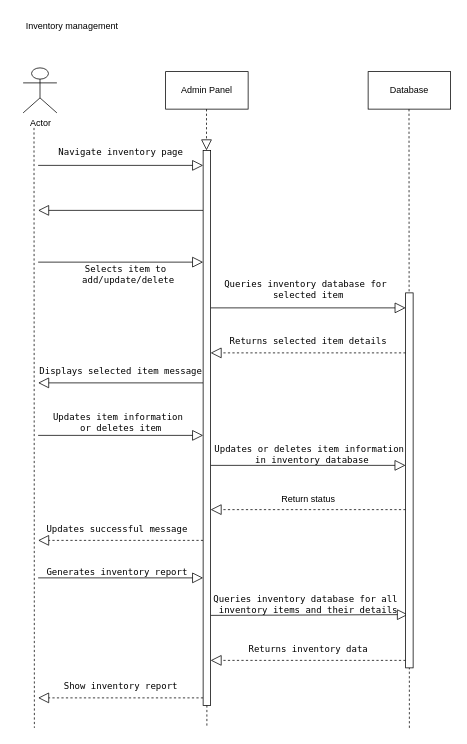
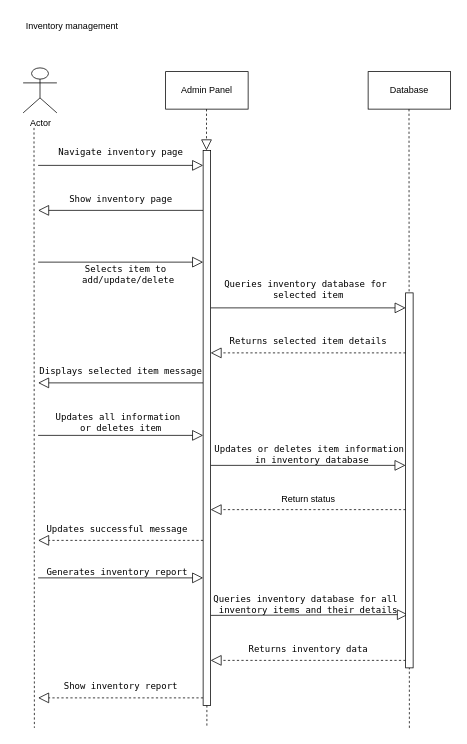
  <mxCell id="0" />
  <mxCell id="1" parent="0" />
  <mxCell id="2" value="Actor" style="shape=umlActor;verticalLabelPosition=bottom;verticalAlign=top;html=1;outlineConnect=0;" parent="1" vertex="1"><mxGeometry x="30" y="90" width="45" height="60" as="geometry" /></mxCell>
  <mxCell id="3" value="Database" style="html=1;whiteSpace=wrap;" parent="1" vertex="1"><mxGeometry x="490" y="95" width="110" height="50" as="geometry" /></mxCell>
  <mxCell id="4" value="Admin Panel" style="html=1;whiteSpace=wrap;" parent="1" vertex="1"><mxGeometry x="220" y="95" width="110" height="50" as="geometry" /></mxCell>
  <mxCell id="5" value="" style="endArrow=none;dashed=1;endFill=0;endSize=12;html=1;rounded=0;" parent="1" edge="1"><mxGeometry width="160" relative="1" as="geometry"><mxPoint x="44.5" y="170" as="sourcePoint" /><mxPoint x="45" y="970" as="targetPoint" /></mxGeometry></mxCell>
  <mxCell id="6" value="" style="endArrow=none;dashed=1;endFill=0;endSize=12;html=1;rounded=0;" parent="1" source="37" edge="1"><mxGeometry width="160" relative="1" as="geometry"><mxPoint x="274.5" y="145" as="sourcePoint" /><mxPoint x="275" y="970" as="targetPoint" /></mxGeometry></mxCell>
  <mxCell id="7" value="" style="endArrow=none;dashed=1;endFill=0;endSize=12;html=1;rounded=0;" parent="1" edge="1"><mxGeometry width="160" relative="1" as="geometry"><mxPoint x="544.5" y="145" as="sourcePoint" /><mxPoint x="545" y="970" as="targetPoint" /></mxGeometry></mxCell>
  <mxCell id="8" value="&lt;pre&gt;&lt;code class=&quot;!whitespace-pre hljs language-rust&quot;&gt;Navigate inventory page&lt;/code&gt;&lt;/pre&gt;" style="text;html=1;align=center;verticalAlign=middle;resizable=0;points=[];autosize=1;strokeColor=none;fillColor=none;" parent="1" vertex="1"><mxGeometry x="70" y="178" width="180" height="50" as="geometry" /></mxCell>
+ <mxCell id="9" value="&lt;pre&gt;&lt;code class=&quot;!whitespace-pre hljs language-rust&quot;&gt;Show inventory page&lt;/code&gt;&lt;/pre&gt;" style="text;html=1;align=center;verticalAlign=middle;resizable=0;points=[];autosize=1;strokeColor=none;fillColor=none;" parent="1" vertex="1"><mxGeometry x="80" y="240" width="160" height="50" as="geometry" /></mxCell>
  <mxCell id="10" value="&lt;pre&gt;&lt;code class=&quot;!whitespace-pre hljs language-rust&quot;&gt;Selects item to &lt;br&gt;add/update/delete&lt;/code&gt;&lt;/pre&gt;" style="text;html=1;align=center;verticalAlign=middle;resizable=0;points=[];autosize=1;strokeColor=none;fillColor=none;" parent="1" vertex="1"><mxGeometry x="100" y="330" width="140" height="70" as="geometry" /></mxCell>
  <mxCell id="11" value="&lt;pre&gt;&lt;code class=&quot;!whitespace-pre hljs language-rust&quot;&gt;Queries inventory database for &lt;br&gt;&lt;span class=&quot;hljs-title class_&quot;&gt;selected&lt;/span&gt; item&lt;/code&gt;&lt;/pre&gt;" style="text;html=1;align=center;verticalAlign=middle;resizable=0;points=[];autosize=1;strokeColor=none;fillColor=none;" parent="1" vertex="1"><mxGeometry x="290" y="350" width="240" height="70" as="geometry" /></mxCell>
  <mxCell id="12" value="&lt;pre&gt;&lt;code class=&quot;!whitespace-pre hljs language-rust&quot;&gt;Returns selected item details&lt;/code&gt;&lt;/pre&gt;" style="text;html=1;align=center;verticalAlign=middle;resizable=0;points=[];autosize=1;strokeColor=none;fillColor=none;" parent="1" vertex="1"><mxGeometry x="295" y="430" width="230" height="50" as="geometry" /></mxCell>
  <mxCell id="13" value="&lt;pre&gt;&lt;code class=&quot;!whitespace-pre hljs language-rust&quot;&gt;Displays selected item message&lt;/code&gt;&lt;/pre&gt;" style="text;html=1;align=center;verticalAlign=middle;resizable=0;points=[];autosize=1;strokeColor=none;fillColor=none;" parent="1" vertex="1"><mxGeometry x="45" y="470" width="230" height="50" as="geometry" /></mxCell>
- <mxCell id="14" value="&lt;pre&gt;&lt;code class=&quot;!whitespace-pre hljs language-rust&quot;&gt;Updates item information &lt;br&gt;or deletes item&lt;/code&gt;&lt;/pre&gt;" style="text;html=1;align=center;verticalAlign=middle;resizable=0;points=[];autosize=1;strokeColor=none;fillColor=none;" parent="1" vertex="1"><mxGeometry x="60" y="528" width="200" height="70" as="geometry" /></mxCell>
+ <mxCell id="14" value="&lt;pre&gt;&lt;code class=&quot;!whitespace-pre hljs language-rust&quot;&gt;Updates all information &lt;br&gt;or deletes item&lt;/code&gt;&lt;/pre&gt;" style="text;html=1;align=center;verticalAlign=middle;resizable=0;points=[];autosize=1;strokeColor=none;fillColor=none;" parent="1" vertex="1"><mxGeometry x="60" y="528" width="200" height="70" as="geometry" /></mxCell>
  <mxCell id="15" value="&lt;pre&gt;&lt;code class=&quot;!whitespace-pre hljs language-rust&quot;&gt;Updates or deletes item information &lt;br&gt;in inventory database&lt;/code&gt;&lt;/pre&gt;" style="text;html=1;align=center;verticalAlign=middle;resizable=0;points=[];autosize=1;strokeColor=none;fillColor=none;" parent="1" vertex="1"><mxGeometry x="275" y="570" width="280" height="70" as="geometry" /></mxCell>
  <mxCell id="16" value="&lt;pre&gt;&lt;code class=&quot;!whitespace-pre hljs language-rust&quot;&gt;Updates successful message&lt;/code&gt;&lt;/pre&gt;" style="text;html=1;align=center;verticalAlign=middle;resizable=0;points=[];autosize=1;strokeColor=none;fillColor=none;" parent="1" vertex="1"><mxGeometry x="50" y="680" width="210" height="50" as="geometry" /></mxCell>
  <mxCell id="17" value="Return status" style="text;html=1;align=center;verticalAlign=middle;resizable=0;points=[];autosize=1;strokeColor=none;fillColor=none;" parent="1" vertex="1"><mxGeometry x="360" y="650" width="100" height="30" as="geometry" /></mxCell>
  <mxCell id="18" value="&lt;pre&gt;&lt;code class=&quot;!whitespace-pre hljs language-rust&quot;&gt;Generates inventory report&lt;/code&gt;&lt;/pre&gt;" style="text;html=1;align=center;verticalAlign=middle;resizable=0;points=[];autosize=1;strokeColor=none;fillColor=none;" parent="1" vertex="1"><mxGeometry x="50" y="738" width="210" height="50" as="geometry" /></mxCell>
  <mxCell id="19" value="&lt;pre&gt;&lt;code class=&quot;!whitespace-pre hljs language-rust&quot;&gt;Queries inventory database for &lt;span class=&quot;hljs-variable&quot;&gt;all&lt;/span&gt; &lt;span class=&quot;hljs-keyword&quot;&gt;&lt;br&gt;in&lt;/span&gt;ventory items and their details&lt;/code&gt;&lt;/pre&gt;" style="text;html=1;align=center;verticalAlign=middle;resizable=0;points=[];autosize=1;strokeColor=none;fillColor=none;" parent="1" vertex="1"><mxGeometry x="275" y="770" width="270" height="70" as="geometry" /></mxCell>
  <mxCell id="20" value="&lt;pre&gt;&lt;code class=&quot;!whitespace-pre hljs language-rust&quot;&gt;Returns inventory data&lt;/code&gt;&lt;/pre&gt;" style="text;html=1;align=center;verticalAlign=middle;resizable=0;points=[];autosize=1;strokeColor=none;fillColor=none;" parent="1" vertex="1"><mxGeometry x="320" y="840" width="180" height="50" as="geometry" /></mxCell>
  <mxCell id="21" value="&lt;pre&gt;&lt;code class=&quot;!whitespace-pre hljs language-rust&quot;&gt;Show inventory report&lt;/code&gt;&lt;/pre&gt;" style="text;html=1;align=center;verticalAlign=middle;resizable=0;points=[];autosize=1;strokeColor=none;fillColor=none;" parent="1" vertex="1"><mxGeometry x="75" y="890" width="170" height="50" as="geometry" /></mxCell>
  <mxCell id="22" value="" style="endArrow=block;endFill=0;endSize=12;html=1;rounded=0;" parent="1" edge="1"><mxGeometry width="160" relative="1" as="geometry"><mxPoint x="50" y="220" as="sourcePoint" /><mxPoint x="270" y="220" as="targetPoint" /></mxGeometry></mxCell>
  <mxCell id="23" value="" style="endArrow=block;endFill=0;endSize=12;html=1;rounded=0;" parent="1" edge="1"><mxGeometry width="160" relative="1" as="geometry"><mxPoint x="270" y="280" as="sourcePoint" /><mxPoint x="50" y="280" as="targetPoint" /></mxGeometry></mxCell>
  <mxCell id="24" value="" style="endArrow=block;endFill=0;endSize=12;html=1;rounded=0;" parent="1" edge="1"><mxGeometry width="160" relative="1" as="geometry"><mxPoint x="50" y="349" as="sourcePoint" /><mxPoint x="270" y="349" as="targetPoint" /></mxGeometry></mxCell>
  <mxCell id="25" value="" style="endArrow=block;endFill=0;endSize=12;html=1;rounded=0;" parent="1" edge="1"><mxGeometry width="160" relative="1" as="geometry"><mxPoint x="280" y="410" as="sourcePoint" /><mxPoint x="540" y="410" as="targetPoint" /></mxGeometry></mxCell>
  <mxCell id="26" value="" style="endArrow=block;endFill=0;endSize=12;html=1;rounded=0;dashed=1;" parent="1" edge="1"><mxGeometry width="160" relative="1" as="geometry"><mxPoint x="540" y="470" as="sourcePoint" /><mxPoint x="280" y="470" as="targetPoint" /></mxGeometry></mxCell>
  <mxCell id="27" value="" style="endArrow=block;endFill=0;endSize=12;html=1;rounded=0;" parent="1" edge="1"><mxGeometry width="160" relative="1" as="geometry"><mxPoint x="270" y="510" as="sourcePoint" /><mxPoint x="50" y="510" as="targetPoint" /></mxGeometry></mxCell>
  <mxCell id="28" value="" style="endArrow=block;endFill=0;endSize=12;html=1;rounded=0;" parent="1" edge="1"><mxGeometry width="160" relative="1" as="geometry"><mxPoint x="50" y="580" as="sourcePoint" /><mxPoint x="270" y="580" as="targetPoint" /></mxGeometry></mxCell>
  <mxCell id="29" value="" style="endArrow=block;endFill=0;endSize=12;html=1;rounded=0;entryX=0.946;entryY=0.714;entryDx=0;entryDy=0;entryPerimeter=0;" parent="1" target="15" edge="1"><mxGeometry width="160" relative="1" as="geometry"><mxPoint x="280" y="620" as="sourcePoint" /><mxPoint x="500" y="620" as="targetPoint" /></mxGeometry></mxCell>
  <mxCell id="30" value="" style="endArrow=block;endFill=0;endSize=12;html=1;rounded=0;dashed=1;" parent="1" edge="1"><mxGeometry width="160" relative="1" as="geometry"><mxPoint x="540" y="679" as="sourcePoint" /><mxPoint x="280" y="679" as="targetPoint" /></mxGeometry></mxCell>
  <mxCell id="31" value="" style="endArrow=block;endFill=0;endSize=12;html=1;rounded=0;dashed=1;" parent="1" edge="1"><mxGeometry width="160" relative="1" as="geometry"><mxPoint x="270" y="720" as="sourcePoint" /><mxPoint x="50" y="720" as="targetPoint" /></mxGeometry></mxCell>
  <mxCell id="32" value="" style="endArrow=block;endFill=0;endSize=12;html=1;rounded=0;" parent="1" edge="1"><mxGeometry width="160" relative="1" as="geometry"><mxPoint x="50" y="770" as="sourcePoint" /><mxPoint x="270" y="770" as="targetPoint" /></mxGeometry></mxCell>
  <mxCell id="33" value="" style="endArrow=block;endFill=0;endSize=12;html=1;rounded=0;entryX=0.993;entryY=0.7;entryDx=0;entryDy=0;entryPerimeter=0;" parent="1" target="19" edge="1"><mxGeometry width="160" relative="1" as="geometry"><mxPoint x="280" y="820" as="sourcePoint" /><mxPoint x="500" y="820" as="targetPoint" /></mxGeometry></mxCell>
  <mxCell id="34" value="" style="endArrow=block;endFill=0;endSize=12;html=1;rounded=0;dashed=1;" parent="1" edge="1"><mxGeometry width="160" relative="1" as="geometry"><mxPoint x="540" y="880" as="sourcePoint" /><mxPoint x="280" y="880" as="targetPoint" /></mxGeometry></mxCell>
  <mxCell id="35" value="" style="endArrow=block;endFill=0;endSize=12;html=1;rounded=0;dashed=1;" parent="1" edge="1"><mxGeometry width="160" relative="1" as="geometry"><mxPoint x="270" y="930" as="sourcePoint" /><mxPoint x="50" y="930" as="targetPoint" /></mxGeometry></mxCell>
  <mxCell id="36" value="" style="endArrow=block;dashed=1;endFill=0;endSize=12;html=1;rounded=0;" parent="1" target="37" edge="1"><mxGeometry width="160" relative="1" as="geometry"><mxPoint x="274.5" y="145" as="sourcePoint" /><mxPoint x="275" y="970" as="targetPoint" /></mxGeometry></mxCell>
  <mxCell id="37" value="" style="html=1;points=[];perimeter=orthogonalPerimeter;outlineConnect=0;targetShapes=umlLifeline;portConstraint=eastwest;newEdgeStyle={&quot;edgeStyle&quot;:&quot;elbowEdgeStyle&quot;,&quot;elbow&quot;:&quot;vertical&quot;,&quot;curved&quot;:0,&quot;rounded&quot;:0};" parent="1" vertex="1"><mxGeometry x="270" y="200" width="10" height="740" as="geometry" /></mxCell>
  <mxCell id="38" value="" style="html=1;points=[];perimeter=orthogonalPerimeter;outlineConnect=0;targetShapes=umlLifeline;portConstraint=eastwest;newEdgeStyle={&quot;edgeStyle&quot;:&quot;elbowEdgeStyle&quot;,&quot;elbow&quot;:&quot;vertical&quot;,&quot;curved&quot;:0,&quot;rounded&quot;:0};" parent="1" vertex="1"><mxGeometry x="540" y="390" width="10" height="500" as="geometry" /></mxCell>
  <mxCell id="39" value="Inventory management" style="text;html=1;align=center;verticalAlign=middle;resizable=0;points=[];autosize=1;strokeColor=none;fillColor=none;" parent="1" vertex="1"><mxGeometry x="20" y="20" width="150" height="30" as="geometry" /></mxCell>
